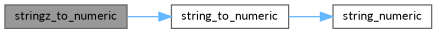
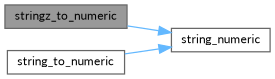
  digraph {
    fontname=Lato
    rankdir=LR
    node [color=grey40 fillcolor=white fontname=Lato fontsize=10 shape=box style=filled]
    edge [color=steelblue1 fontname=Lato fontsize=10 labelfontname=Helvetica labelfontsize=10 style=solid]
    n1 [color=gray40 fillcolor=grey60 fontcolor=black height=0.2 label=stringz_to_numeric width=0.4]
    n2 [height=0.2 label=string_to_numeric width=0.4]
    n3 [height=0.2 label=string_numeric width=0.4]
-   n1 -> n2
+   n1 -> n3
    n2 -> n3
  }
